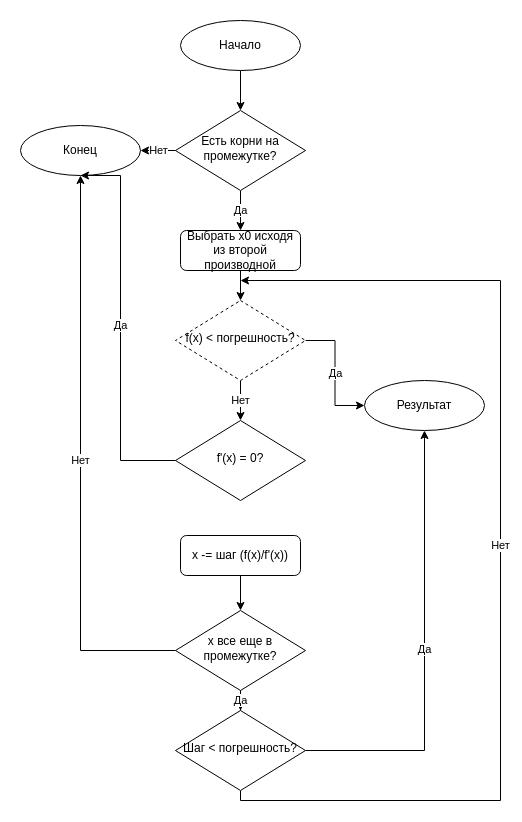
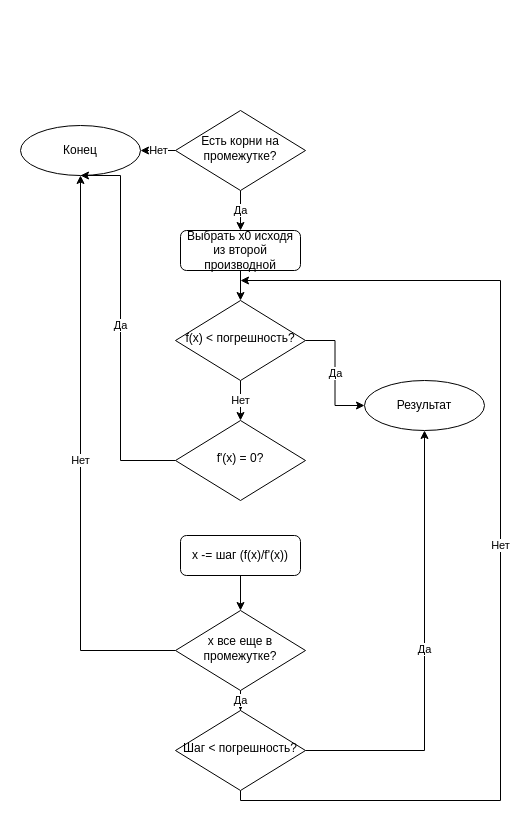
  <mxCell id="0" />
  <mxCell id="1" parent="0" />
  <mxCell id="2" value="Да" style="edgeStyle=orthogonalEdgeStyle;rounded=0;orthogonalLoop=1;jettySize=auto;html=1;entryX=0.5;entryY=0;entryDx=0;entryDy=0;" edge="1" parent="1" source="4" target="8"><mxGeometry relative="1" as="geometry" /></mxCell>
  <mxCell id="3" value="Нет" style="edgeStyle=orthogonalEdgeStyle;rounded=0;orthogonalLoop=1;jettySize=auto;html=1;entryX=1;entryY=0.5;entryDx=0;entryDy=0;" edge="1" parent="1" source="4" target="9"><mxGeometry relative="1" as="geometry" /></mxCell>
  <mxCell id="4" value="Есть корни на промежутке?" style="rhombus;whiteSpace=wrap;html=1;shadow=0;fontFamily=Helvetica;fontSize=12;align=center;strokeWidth=1;spacing=6;spacingTop=-4;" parent="1" vertex="1"><mxGeometry x="175" y="110" width="130" height="80" as="geometry" /></mxCell>
- <mxCell id="5" style="edgeStyle=orthogonalEdgeStyle;rounded=0;orthogonalLoop=1;jettySize=auto;html=1;" edge="1" parent="1" source="6" target="4"><mxGeometry relative="1" as="geometry" /></mxCell>
- <mxCell id="6" value="Начало" style="ellipse;whiteSpace=wrap;html=1;" vertex="1" parent="1"><mxGeometry x="180" y="20" width="120" height="50" as="geometry" /></mxCell>
  <mxCell id="7" style="edgeStyle=orthogonalEdgeStyle;rounded=0;orthogonalLoop=1;jettySize=auto;html=1;entryX=0.5;entryY=0;entryDx=0;entryDy=0;" edge="1" parent="1" source="8" target="12"><mxGeometry relative="1" as="geometry" /></mxCell>
  <mxCell id="8" value="Выбрать x0 исходя из второй производной" style="rounded=1;whiteSpace=wrap;html=1;fontSize=12;glass=0;strokeWidth=1;shadow=0;" vertex="1" parent="1"><mxGeometry x="180" y="230" width="120" height="40" as="geometry" /></mxCell>
  <mxCell id="9" value="Конец" style="ellipse;whiteSpace=wrap;html=1;" vertex="1" parent="1"><mxGeometry x="20" y="125" width="120" height="50" as="geometry" /></mxCell>
  <mxCell id="10" value="Да" style="edgeStyle=orthogonalEdgeStyle;rounded=0;orthogonalLoop=1;jettySize=auto;html=1;entryX=0;entryY=0.5;entryDx=0;entryDy=0;" edge="1" parent="1" source="12" target="13"><mxGeometry relative="1" as="geometry" /></mxCell>
  <mxCell id="11" value="Нет" style="edgeStyle=orthogonalEdgeStyle;rounded=0;orthogonalLoop=1;jettySize=auto;html=1;entryX=0.5;entryY=0;entryDx=0;entryDy=0;" edge="1" parent="1" source="12" target="15"><mxGeometry relative="1" as="geometry" /></mxCell>
- <mxCell id="12" value="f(x) &amp;lt; погрешность?" style="rhombus;whiteSpace=wrap;html=1;shadow=0;fontFamily=Helvetica;fontSize=12;align=center;strokeWidth=1;spacing=6;spacingTop=-4;dashed=1;" vertex="1" parent="1"><mxGeometry x="175" y="300" width="130" height="80" as="geometry" /></mxCell>
+ <mxCell id="12" value="f(x) &amp;lt; погрешность?" style="rhombus;whiteSpace=wrap;html=1;shadow=0;fontFamily=Helvetica;fontSize=12;align=center;strokeWidth=1;spacing=6;spacingTop=-4;" vertex="1" parent="1"><mxGeometry x="175" y="300" width="130" height="80" as="geometry" /></mxCell>
  <mxCell id="13" value="Результат" style="ellipse;whiteSpace=wrap;html=1;" vertex="1" parent="1"><mxGeometry x="364" y="380" width="120" height="50" as="geometry" /></mxCell>
  <mxCell id="14" value="Да" style="edgeStyle=orthogonalEdgeStyle;rounded=0;orthogonalLoop=1;jettySize=auto;html=1;entryX=0.5;entryY=1;entryDx=0;entryDy=0;" edge="1" parent="1" source="15" target="9"><mxGeometry relative="1" as="geometry"><Array as="points"><mxPoint x="120" y="460" /><mxPoint x="120" y="175" /></Array></mxGeometry></mxCell>
  <mxCell id="15" value="f'(x) = 0?" style="rhombus;whiteSpace=wrap;html=1;shadow=0;fontFamily=Helvetica;fontSize=12;align=center;strokeWidth=1;spacing=6;spacingTop=-4;" vertex="1" parent="1"><mxGeometry x="175" y="420" width="130" height="80" as="geometry" /></mxCell>
  <mxCell id="16" style="edgeStyle=orthogonalEdgeStyle;rounded=0;orthogonalLoop=1;jettySize=auto;html=1;entryX=0.5;entryY=0;entryDx=0;entryDy=0;" edge="1" parent="1" source="17" target="20"><mxGeometry relative="1" as="geometry" /></mxCell>
  <mxCell id="17" value="x -= шаг (f(x)/f'(x))" style="rounded=1;whiteSpace=wrap;html=1;fontSize=12;glass=0;strokeWidth=1;shadow=0;" vertex="1" parent="1"><mxGeometry x="180" y="535" width="120" height="40" as="geometry" /></mxCell>
  <mxCell id="18" value="Нет" style="edgeStyle=orthogonalEdgeStyle;rounded=0;orthogonalLoop=1;jettySize=auto;html=1;entryX=0.5;entryY=1;entryDx=0;entryDy=0;" edge="1" parent="1" source="20" target="9"><mxGeometry relative="1" as="geometry" /></mxCell>
  <mxCell id="19" value="Да" style="edgeStyle=orthogonalEdgeStyle;rounded=0;orthogonalLoop=1;jettySize=auto;html=1;" edge="1" parent="1" source="20" target="23"><mxGeometry relative="1" as="geometry" /></mxCell>
  <mxCell id="20" value="x все еще в промежутке?" style="rhombus;whiteSpace=wrap;html=1;shadow=0;fontFamily=Helvetica;fontSize=12;align=center;strokeWidth=1;spacing=6;spacingTop=-4;" vertex="1" parent="1"><mxGeometry x="175" y="610" width="130" height="80" as="geometry" /></mxCell>
  <mxCell id="21" value="Да" style="edgeStyle=orthogonalEdgeStyle;rounded=0;orthogonalLoop=1;jettySize=auto;html=1;entryX=0.5;entryY=1;entryDx=0;entryDy=0;" edge="1" parent="1" source="23" target="13"><mxGeometry relative="1" as="geometry" /></mxCell>
  <mxCell id="22" value="Нет" style="edgeStyle=orthogonalEdgeStyle;rounded=0;orthogonalLoop=1;jettySize=auto;html=1;" edge="1" parent="1" source="23"><mxGeometry relative="1" as="geometry"><mxPoint x="240" y="280" as="targetPoint" /><Array as="points"><mxPoint x="240" y="800" /><mxPoint x="500" y="800" /><mxPoint x="500" y="280" /></Array></mxGeometry></mxCell>
  <mxCell id="23" value="Шаг &amp;lt; погрешность?" style="rhombus;whiteSpace=wrap;html=1;shadow=0;fontFamily=Helvetica;fontSize=12;align=center;strokeWidth=1;spacing=6;spacingTop=-4;" vertex="1" parent="1"><mxGeometry x="175" y="710" width="130" height="80" as="geometry" /></mxCell>
